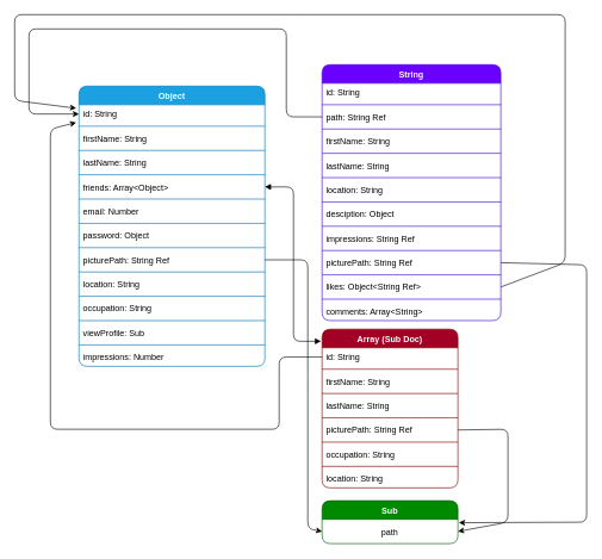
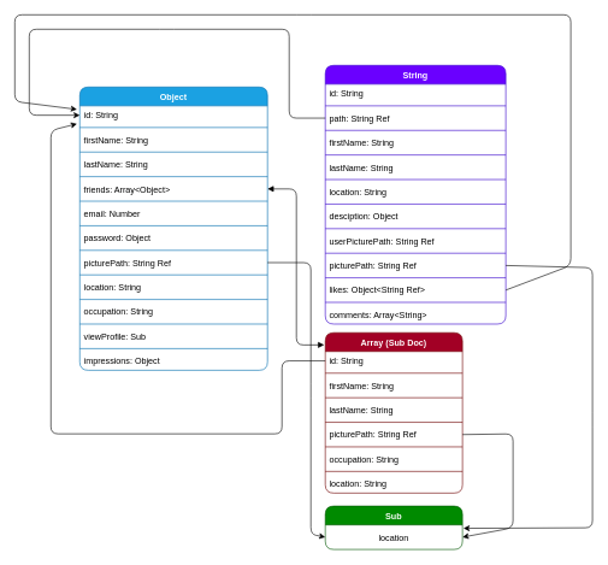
  <mxCell id="0" />
  <mxCell id="1" parent="0" />
  <mxCell id="2" value="Object" style="swimlane;fontStyle=1;align=center;verticalAlign=top;childLayout=stackLayout;horizontal=1;startSize=26;horizontalStack=0;resizeParent=1;resizeParentMax=0;resizeLast=0;collapsible=1;marginBottom=0;rounded=1;fillColor=#1ba1e2;fontColor=#ffffff;strokeColor=#006EAF;" parent="1" vertex="1"><mxGeometry x="110" y="120" width="260" height="392" as="geometry"><mxRectangle x="90" y="140" width="100" height="30" as="alternateBounds" /></mxGeometry></mxCell>
  <mxCell id="3" value="id: String" style="text;strokeColor=none;fillColor=none;align=left;verticalAlign=middle;spacingLeft=4;spacingRight=4;overflow=hidden;rotatable=0;points=[[0,0.5],[1,0.5]];portConstraint=eastwest;rounded=1;" parent="2" vertex="1"><mxGeometry y="26" width="260" height="26" as="geometry" /></mxCell>
  <mxCell id="4" value="" style="line;strokeWidth=1;fillColor=none;align=left;verticalAlign=middle;spacingTop=-1;spacingLeft=3;spacingRight=3;rotatable=0;labelPosition=right;points=[];portConstraint=eastwest;strokeColor=inherit;rounded=1;" parent="2" vertex="1"><mxGeometry y="52" width="260" height="8" as="geometry" /></mxCell>
  <mxCell id="5" value="firstName: String" style="text;strokeColor=none;fillColor=none;align=left;verticalAlign=middle;spacingLeft=4;spacingRight=4;overflow=hidden;rotatable=0;points=[[0,0.5],[1,0.5]];portConstraint=eastwest;rounded=1;" parent="2" vertex="1"><mxGeometry y="60" width="260" height="26" as="geometry" /></mxCell>
  <mxCell id="6" value="" style="line;strokeWidth=1;fillColor=none;align=left;verticalAlign=middle;spacingTop=-1;spacingLeft=3;spacingRight=3;rotatable=0;labelPosition=right;points=[];portConstraint=eastwest;strokeColor=inherit;rounded=1;" parent="2" vertex="1"><mxGeometry y="86" width="260" height="8" as="geometry" /></mxCell>
  <mxCell id="7" value="lastName: String" style="text;strokeColor=none;fillColor=none;align=left;verticalAlign=middle;spacingLeft=4;spacingRight=4;overflow=hidden;rotatable=0;points=[[0,0.5],[1,0.5]];portConstraint=eastwest;rounded=1;" parent="2" vertex="1"><mxGeometry y="94" width="260" height="26" as="geometry" /></mxCell>
  <mxCell id="8" value="" style="line;strokeWidth=1;fillColor=none;align=left;verticalAlign=middle;spacingTop=-1;spacingLeft=3;spacingRight=3;rotatable=0;labelPosition=right;points=[];portConstraint=eastwest;strokeColor=inherit;rounded=1;" parent="2" vertex="1"><mxGeometry y="120" width="260" height="8" as="geometry" /></mxCell>
  <mxCell id="9" value="friends: Array&lt;Object&gt;" style="text;strokeColor=none;fillColor=none;align=left;verticalAlign=middle;spacingLeft=4;spacingRight=4;overflow=hidden;rotatable=0;points=[[0,0.5],[1,0.5]];portConstraint=eastwest;rounded=1;" parent="2" vertex="1"><mxGeometry y="128" width="260" height="26" as="geometry" /></mxCell>
  <mxCell id="10" value="" style="line;strokeWidth=1;fillColor=none;align=left;verticalAlign=middle;spacingTop=-1;spacingLeft=3;spacingRight=3;rotatable=0;labelPosition=right;points=[];portConstraint=eastwest;strokeColor=inherit;rounded=1;" parent="2" vertex="1"><mxGeometry y="154" width="260" height="8" as="geometry" /></mxCell>
  <mxCell id="11" value="email: Number" style="text;strokeColor=none;fillColor=none;align=left;verticalAlign=middle;spacingLeft=4;spacingRight=4;overflow=hidden;rotatable=0;points=[[0,0.5],[1,0.5]];portConstraint=eastwest;rounded=1;" parent="2" vertex="1"><mxGeometry y="162" width="260" height="26" as="geometry" /></mxCell>
  <mxCell id="12" value="" style="line;strokeWidth=1;fillColor=none;align=left;verticalAlign=middle;spacingTop=-1;spacingLeft=3;spacingRight=3;rotatable=0;labelPosition=right;points=[];portConstraint=eastwest;strokeColor=inherit;rounded=1;" parent="2" vertex="1"><mxGeometry y="188" width="260" height="8" as="geometry" /></mxCell>
  <mxCell id="13" value="password: Object" style="text;strokeColor=none;fillColor=none;align=left;verticalAlign=middle;spacingLeft=4;spacingRight=4;overflow=hidden;rotatable=0;points=[[0,0.5],[1,0.5]];portConstraint=eastwest;rounded=1;" parent="2" vertex="1"><mxGeometry y="196" width="260" height="26" as="geometry" /></mxCell>
  <mxCell id="14" value="" style="line;strokeWidth=1;fillColor=none;align=left;verticalAlign=middle;spacingTop=-1;spacingLeft=3;spacingRight=3;rotatable=0;labelPosition=right;points=[];portConstraint=eastwest;strokeColor=inherit;rounded=1;" parent="2" vertex="1"><mxGeometry y="222" width="260" height="8" as="geometry" /></mxCell>
  <mxCell id="15" value="picturePath: String Ref" style="text;strokeColor=none;fillColor=none;align=left;verticalAlign=middle;spacingLeft=4;spacingRight=4;overflow=hidden;rotatable=0;points=[[0,0.5],[1,0.5]];portConstraint=eastwest;rounded=1;" parent="2" vertex="1"><mxGeometry y="230" width="260" height="26" as="geometry" /></mxCell>
  <mxCell id="16" value="" style="line;strokeWidth=1;fillColor=none;align=left;verticalAlign=middle;spacingTop=-1;spacingLeft=3;spacingRight=3;rotatable=0;labelPosition=right;points=[];portConstraint=eastwest;strokeColor=inherit;rounded=1;" parent="2" vertex="1"><mxGeometry y="256" width="260" height="8" as="geometry" /></mxCell>
  <mxCell id="17" value="location: String" style="text;strokeColor=none;fillColor=none;align=left;verticalAlign=middle;spacingLeft=4;spacingRight=4;overflow=hidden;rotatable=0;points=[[0,0.5],[1,0.5]];portConstraint=eastwest;rounded=1;" parent="2" vertex="1"><mxGeometry y="264" width="260" height="26" as="geometry" /></mxCell>
  <mxCell id="18" value="" style="line;strokeWidth=1;fillColor=none;align=left;verticalAlign=middle;spacingTop=-1;spacingLeft=3;spacingRight=3;rotatable=0;labelPosition=right;points=[];portConstraint=eastwest;strokeColor=inherit;rounded=1;" parent="2" vertex="1"><mxGeometry y="290" width="260" height="8" as="geometry" /></mxCell>
  <mxCell id="19" value="occupation: String" style="text;strokeColor=none;fillColor=none;align=left;verticalAlign=top;spacingLeft=4;spacingRight=4;overflow=hidden;rotatable=0;points=[[0,0.5],[1,0.5]];portConstraint=eastwest;rounded=1;" parent="2" vertex="1"><mxGeometry y="298" width="260" height="26" as="geometry" /></mxCell>
  <mxCell id="20" value="" style="line;strokeWidth=1;fillColor=none;align=left;verticalAlign=middle;spacingTop=-1;spacingLeft=3;spacingRight=3;rotatable=0;labelPosition=right;points=[];portConstraint=eastwest;strokeColor=inherit;rounded=1;" parent="2" vertex="1"><mxGeometry y="324" width="260" height="8" as="geometry" /></mxCell>
  <mxCell id="21" value="viewProfile: Sub" style="text;strokeColor=none;fillColor=none;align=left;verticalAlign=top;spacingLeft=4;spacingRight=4;overflow=hidden;rotatable=0;points=[[0,0.5],[1,0.5]];portConstraint=eastwest;rounded=1;" parent="2" vertex="1"><mxGeometry y="332" width="260" height="26" as="geometry" /></mxCell>
  <mxCell id="22" value="" style="line;strokeWidth=1;fillColor=none;align=left;verticalAlign=middle;spacingTop=-1;spacingLeft=3;spacingRight=3;rotatable=0;labelPosition=right;points=[];portConstraint=eastwest;strokeColor=inherit;rounded=1;" parent="2" vertex="1"><mxGeometry y="358" width="260" height="8" as="geometry" /></mxCell>
- <mxCell id="23" value="impressions: Number" style="text;strokeColor=none;fillColor=none;align=left;verticalAlign=top;spacingLeft=4;spacingRight=4;overflow=hidden;rotatable=0;points=[[0,0.5],[1,0.5]];portConstraint=eastwest;rounded=1;" parent="2" vertex="1"><mxGeometry y="366" width="260" height="26" as="geometry" /></mxCell>
+ <mxCell id="23" value="impressions: Object" style="text;strokeColor=none;fillColor=none;align=left;verticalAlign=top;spacingLeft=4;spacingRight=4;overflow=hidden;rotatable=0;points=[[0,0.5],[1,0.5]];portConstraint=eastwest;rounded=1;" parent="2" vertex="1"><mxGeometry y="366" width="260" height="26" as="geometry" /></mxCell>
  <mxCell id="24" value="String" style="swimlane;fontStyle=1;align=center;verticalAlign=top;childLayout=stackLayout;horizontal=1;startSize=26;horizontalStack=0;resizeParent=1;resizeParentMax=0;resizeLast=0;collapsible=1;marginBottom=0;rounded=1;fillColor=#6a00ff;fontColor=#ffffff;strokeColor=#3700CC;" parent="1" vertex="1"><mxGeometry x="450" y="90" width="250" height="358" as="geometry"><mxRectangle x="90" y="140" width="100" height="30" as="alternateBounds" /></mxGeometry></mxCell>
  <mxCell id="25" value="id: String" style="text;strokeColor=none;fillColor=none;align=left;verticalAlign=middle;spacingLeft=4;spacingRight=4;overflow=hidden;rotatable=0;points=[[0,0.5],[1,0.5]];portConstraint=eastwest;rounded=1;" parent="24" vertex="1"><mxGeometry y="26" width="250" height="26" as="geometry" /></mxCell>
  <mxCell id="26" value="" style="line;strokeWidth=1;fillColor=none;align=left;verticalAlign=middle;spacingTop=-1;spacingLeft=3;spacingRight=3;rotatable=0;labelPosition=right;points=[];portConstraint=eastwest;strokeColor=inherit;rounded=1;" parent="24" vertex="1"><mxGeometry y="52" width="250" height="8" as="geometry" /></mxCell>
  <mxCell id="27" value="path: String Ref" style="text;strokeColor=none;fillColor=none;align=left;verticalAlign=top;spacingLeft=4;spacingRight=4;overflow=hidden;rotatable=0;points=[[0,0.5],[1,0.5]];portConstraint=eastwest;rounded=1;" parent="24" vertex="1"><mxGeometry y="60" width="250" height="26" as="geometry" /></mxCell>
  <mxCell id="28" value="" style="line;strokeWidth=1;fillColor=none;align=left;verticalAlign=middle;spacingTop=-1;spacingLeft=3;spacingRight=3;rotatable=0;labelPosition=right;points=[];portConstraint=eastwest;strokeColor=inherit;rounded=1;" parent="24" vertex="1"><mxGeometry y="86" width="250" height="8" as="geometry" /></mxCell>
  <mxCell id="29" value="firstName: String" style="text;strokeColor=none;fillColor=none;align=left;verticalAlign=middle;spacingLeft=4;spacingRight=4;overflow=hidden;rotatable=0;points=[[0,0.5],[1,0.5]];portConstraint=eastwest;rounded=1;" parent="24" vertex="1"><mxGeometry y="94" width="250" height="26" as="geometry" /></mxCell>
  <mxCell id="30" value="" style="line;strokeWidth=1;fillColor=none;align=left;verticalAlign=middle;spacingTop=-1;spacingLeft=3;spacingRight=3;rotatable=0;labelPosition=right;points=[];portConstraint=eastwest;strokeColor=inherit;rounded=1;" parent="24" vertex="1"><mxGeometry y="120" width="250" height="8" as="geometry" /></mxCell>
  <mxCell id="31" value="lastName: String" style="text;strokeColor=none;fillColor=none;align=left;verticalAlign=middle;spacingLeft=4;spacingRight=4;overflow=hidden;rotatable=0;points=[[0,0.5],[1,0.5]];portConstraint=eastwest;rounded=1;" parent="24" vertex="1"><mxGeometry y="128" width="250" height="26" as="geometry" /></mxCell>
  <mxCell id="32" value="" style="line;strokeWidth=1;fillColor=none;align=left;verticalAlign=middle;spacingTop=-1;spacingLeft=3;spacingRight=3;rotatable=0;labelPosition=right;points=[];portConstraint=eastwest;strokeColor=inherit;rounded=1;" parent="24" vertex="1"><mxGeometry y="154" width="250" height="8" as="geometry" /></mxCell>
  <mxCell id="33" value="location: String" style="text;strokeColor=none;fillColor=none;align=left;verticalAlign=middle;spacingLeft=4;spacingRight=4;overflow=hidden;rotatable=0;points=[[0,0.5],[1,0.5]];portConstraint=eastwest;rounded=1;" parent="24" vertex="1"><mxGeometry y="162" width="250" height="26" as="geometry" /></mxCell>
  <mxCell id="34" value="" style="line;strokeWidth=1;fillColor=none;align=left;verticalAlign=middle;spacingTop=-1;spacingLeft=3;spacingRight=3;rotatable=0;labelPosition=right;points=[];portConstraint=eastwest;strokeColor=inherit;rounded=1;" parent="24" vertex="1"><mxGeometry y="188" width="250" height="8" as="geometry" /></mxCell>
  <mxCell id="35" value="desciption: Object" style="text;strokeColor=none;fillColor=none;align=left;verticalAlign=top;spacingLeft=4;spacingRight=4;overflow=hidden;rotatable=0;points=[[0,0.5],[1,0.5]];portConstraint=eastwest;rounded=1;" parent="24" vertex="1"><mxGeometry y="196" width="250" height="26" as="geometry" /></mxCell>
  <mxCell id="36" value="" style="line;strokeWidth=1;fillColor=none;align=left;verticalAlign=middle;spacingTop=-1;spacingLeft=3;spacingRight=3;rotatable=0;labelPosition=right;points=[];portConstraint=eastwest;strokeColor=inherit;rounded=1;" parent="24" vertex="1"><mxGeometry y="222" width="250" height="8" as="geometry" /></mxCell>
- <mxCell id="37" value="impressions: String Ref" style="text;strokeColor=none;fillColor=none;align=left;verticalAlign=top;spacingLeft=4;spacingRight=4;overflow=hidden;rotatable=0;points=[[0,0.5],[1,0.5]];portConstraint=eastwest;rounded=1;" parent="24" vertex="1"><mxGeometry y="230" width="250" height="26" as="geometry" /></mxCell>
+ <mxCell id="37" value="userPicturePath: String Ref" style="text;strokeColor=none;fillColor=none;align=left;verticalAlign=top;spacingLeft=4;spacingRight=4;overflow=hidden;rotatable=0;points=[[0,0.5],[1,0.5]];portConstraint=eastwest;rounded=1;" parent="24" vertex="1"><mxGeometry y="230" width="250" height="26" as="geometry" /></mxCell>
  <mxCell id="38" value="" style="line;strokeWidth=1;fillColor=none;align=left;verticalAlign=middle;spacingTop=-1;spacingLeft=3;spacingRight=3;rotatable=0;labelPosition=right;points=[];portConstraint=eastwest;strokeColor=inherit;rounded=1;" parent="24" vertex="1"><mxGeometry y="256" width="250" height="8" as="geometry" /></mxCell>
  <mxCell id="39" value="picturePath: String Ref" style="text;strokeColor=none;fillColor=none;align=left;verticalAlign=top;spacingLeft=4;spacingRight=4;overflow=hidden;rotatable=0;points=[[0,0.5],[1,0.5]];portConstraint=eastwest;rounded=1;" parent="24" vertex="1"><mxGeometry y="264" width="250" height="26" as="geometry" /></mxCell>
  <mxCell id="40" value="" style="line;strokeWidth=1;fillColor=none;align=left;verticalAlign=middle;spacingTop=-1;spacingLeft=3;spacingRight=3;rotatable=0;labelPosition=right;points=[];portConstraint=eastwest;strokeColor=inherit;rounded=1;" parent="24" vertex="1"><mxGeometry y="290" width="250" height="8" as="geometry" /></mxCell>
  <mxCell id="41" value="likes: Object&lt;String Ref&gt;" style="text;strokeColor=none;fillColor=none;align=left;verticalAlign=top;spacingLeft=4;spacingRight=4;overflow=hidden;rotatable=0;points=[[0,0.5],[1,0.5]];portConstraint=eastwest;rounded=1;" parent="24" vertex="1"><mxGeometry y="298" width="250" height="26" as="geometry" /></mxCell>
  <mxCell id="42" value="" style="line;strokeWidth=1;fillColor=none;align=left;verticalAlign=middle;spacingTop=-1;spacingLeft=3;spacingRight=3;rotatable=0;labelPosition=right;points=[];portConstraint=eastwest;strokeColor=inherit;rounded=1;" parent="24" vertex="1"><mxGeometry y="324" width="250" height="8" as="geometry" /></mxCell>
  <mxCell id="43" value="comments: Array&lt;String&gt;" style="text;strokeColor=none;fillColor=none;align=left;verticalAlign=top;spacingLeft=4;spacingRight=4;overflow=hidden;rotatable=0;points=[[0,0.5],[1,0.5]];portConstraint=eastwest;rounded=1;" parent="24" vertex="1"><mxGeometry y="332" width="250" height="26" as="geometry" /></mxCell>
  <mxCell id="44" value="Array (Sub Doc)" style="swimlane;fontStyle=1;align=center;verticalAlign=top;childLayout=stackLayout;horizontal=1;startSize=26;horizontalStack=0;resizeParent=1;resizeParentMax=0;resizeLast=0;collapsible=1;marginBottom=0;rounded=1;fillColor=#a20025;fontColor=#ffffff;strokeColor=#6F0000;" parent="1" vertex="1"><mxGeometry x="450" y="460" width="190" height="222" as="geometry"><mxRectangle x="90" y="140" width="100" height="30" as="alternateBounds" /></mxGeometry></mxCell>
  <mxCell id="45" value="id: String" style="text;strokeColor=none;fillColor=none;align=left;verticalAlign=middle;spacingLeft=4;spacingRight=4;overflow=hidden;rotatable=0;points=[[0,0.5],[1,0.5]];portConstraint=eastwest;rounded=1;" parent="44" vertex="1"><mxGeometry y="26" width="190" height="26" as="geometry" /></mxCell>
  <mxCell id="46" value="" style="line;strokeWidth=1;fillColor=none;align=left;verticalAlign=middle;spacingTop=-1;spacingLeft=3;spacingRight=3;rotatable=0;labelPosition=right;points=[];portConstraint=eastwest;strokeColor=inherit;rounded=1;" parent="44" vertex="1"><mxGeometry y="52" width="190" height="8" as="geometry" /></mxCell>
  <mxCell id="47" value="firstName: String" style="text;strokeColor=none;fillColor=none;align=left;verticalAlign=middle;spacingLeft=4;spacingRight=4;overflow=hidden;rotatable=0;points=[[0,0.5],[1,0.5]];portConstraint=eastwest;rounded=1;" parent="44" vertex="1"><mxGeometry y="60" width="190" height="26" as="geometry" /></mxCell>
  <mxCell id="48" value="" style="line;strokeWidth=1;fillColor=none;align=left;verticalAlign=middle;spacingTop=-1;spacingLeft=3;spacingRight=3;rotatable=0;labelPosition=right;points=[];portConstraint=eastwest;strokeColor=inherit;rounded=1;" parent="44" vertex="1"><mxGeometry y="86" width="190" height="8" as="geometry" /></mxCell>
  <mxCell id="49" value="lastName: String" style="text;strokeColor=none;fillColor=none;align=left;verticalAlign=middle;spacingLeft=4;spacingRight=4;overflow=hidden;rotatable=0;points=[[0,0.5],[1,0.5]];portConstraint=eastwest;rounded=1;" parent="44" vertex="1"><mxGeometry y="94" width="190" height="26" as="geometry" /></mxCell>
  <mxCell id="50" value="" style="line;strokeWidth=1;fillColor=none;align=left;verticalAlign=middle;spacingTop=-1;spacingLeft=3;spacingRight=3;rotatable=0;labelPosition=right;points=[];portConstraint=eastwest;strokeColor=inherit;rounded=1;" parent="44" vertex="1"><mxGeometry y="120" width="190" height="8" as="geometry" /></mxCell>
  <mxCell id="51" value="picturePath: String Ref" style="text;strokeColor=none;fillColor=none;align=left;verticalAlign=top;spacingLeft=4;spacingRight=4;overflow=hidden;rotatable=0;points=[[0,0.5],[1,0.5]];portConstraint=eastwest;rounded=1;" parent="44" vertex="1"><mxGeometry y="128" width="190" height="26" as="geometry" /></mxCell>
  <mxCell id="52" value="" style="line;strokeWidth=1;fillColor=none;align=left;verticalAlign=middle;spacingTop=-1;spacingLeft=3;spacingRight=3;rotatable=0;labelPosition=right;points=[];portConstraint=eastwest;strokeColor=inherit;rounded=1;" parent="44" vertex="1"><mxGeometry y="154" width="190" height="8" as="geometry" /></mxCell>
  <mxCell id="53" value="occupation: String" style="text;strokeColor=none;fillColor=none;align=left;verticalAlign=top;spacingLeft=4;spacingRight=4;overflow=hidden;rotatable=0;points=[[0,0.5],[1,0.5]];portConstraint=eastwest;rounded=1;" parent="44" vertex="1"><mxGeometry y="162" width="190" height="26" as="geometry" /></mxCell>
  <mxCell id="54" value="" style="line;strokeWidth=1;fillColor=none;align=left;verticalAlign=middle;spacingTop=-1;spacingLeft=3;spacingRight=3;rotatable=0;labelPosition=right;points=[];portConstraint=eastwest;strokeColor=inherit;rounded=1;" parent="44" vertex="1"><mxGeometry y="188" width="190" height="8" as="geometry" /></mxCell>
  <mxCell id="55" value="location: String" style="text;strokeColor=none;fillColor=none;align=left;verticalAlign=top;spacingLeft=4;spacingRight=4;overflow=hidden;rotatable=0;points=[[0,0.5],[1,0.5]];portConstraint=eastwest;rounded=1;" parent="44" vertex="1"><mxGeometry y="196" width="190" height="26" as="geometry" /></mxCell>
  <mxCell id="56" value="Sub" style="swimlane;fontStyle=1;align=center;verticalAlign=top;childLayout=stackLayout;horizontal=1;startSize=26;horizontalStack=0;resizeParent=1;resizeParentMax=0;resizeLast=0;collapsible=1;marginBottom=0;rounded=1;fillColor=#008a00;fontColor=#ffffff;strokeColor=#005700;" parent="1" vertex="1"><mxGeometry x="450" y="700" width="190" height="60" as="geometry"><mxRectangle x="90" y="140" width="100" height="30" as="alternateBounds" /></mxGeometry></mxCell>
- <mxCell id="57" value="path" style="text;strokeColor=none;fillColor=none;align=center;verticalAlign=middle;spacingLeft=4;spacingRight=4;overflow=hidden;rotatable=0;points=[[0,0.5],[1,0.5]];portConstraint=eastwest;rounded=1;" parent="56" vertex="1"><mxGeometry y="26" width="190" height="34" as="geometry" /></mxCell>
+ <mxCell id="57" value="location" style="text;strokeColor=none;fillColor=none;align=center;verticalAlign=middle;spacingLeft=4;spacingRight=4;overflow=hidden;rotatable=0;points=[[0,0.5],[1,0.5]];portConstraint=eastwest;rounded=1;" parent="56" vertex="1"><mxGeometry y="26" width="190" height="34" as="geometry" /></mxCell>
  <mxCell id="58" value="" style="endArrow=block;startArrow=block;endFill=1;startFill=1;html=1;rounded=1;exitX=1;exitY=0.5;exitDx=0;exitDy=0;entryX=-0.008;entryY=0.076;entryDx=0;entryDy=0;entryPerimeter=0;" parent="1" source="9" target="44" edge="1"><mxGeometry width="160" relative="1" as="geometry"><mxPoint x="260" y="340" as="sourcePoint" /><mxPoint x="420" y="340" as="targetPoint" /><Array as="points"><mxPoint x="410" y="261" /><mxPoint x="410" y="477" /></Array></mxGeometry></mxCell>
  <mxCell id="59" style="edgeStyle=none;rounded=1;html=1;exitX=0;exitY=0.5;exitDx=0;exitDy=0;entryX=0;entryY=0.5;entryDx=0;entryDy=0;" parent="1" source="27" target="3" edge="1"><mxGeometry relative="1" as="geometry"><Array as="points"><mxPoint x="400" y="163" /><mxPoint x="400" y="40" /><mxPoint x="230" y="40" /><mxPoint x="40" y="40" /><mxPoint x="40" y="159" /></Array></mxGeometry></mxCell>
  <mxCell id="60" style="edgeStyle=none;rounded=1;html=1;exitX=1;exitY=0.5;exitDx=0;exitDy=0;entryX=-0.015;entryY=0.19;entryDx=0;entryDy=0;entryPerimeter=0;" parent="1" source="41" target="3" edge="1"><mxGeometry relative="1" as="geometry"><Array as="points"><mxPoint x="790" y="367" /><mxPoint x="790" y="20" /><mxPoint x="420" y="20" /><mxPoint x="20" y="20" /><mxPoint x="20" y="140" /></Array></mxGeometry></mxCell>
  <mxCell id="61" style="edgeStyle=none;rounded=1;html=1;exitX=0;exitY=0.5;exitDx=0;exitDy=0;entryX=-0.015;entryY=0.959;entryDx=0;entryDy=0;entryPerimeter=0;" parent="1" source="45" target="3" edge="1"><mxGeometry relative="1" as="geometry"><Array as="points"><mxPoint x="390" y="499" /><mxPoint x="390" y="600" /><mxPoint x="70" y="600" /><mxPoint x="70" y="180" /></Array></mxGeometry></mxCell>
  <mxCell id="62" style="edgeStyle=none;rounded=1;html=1;exitX=1;exitY=0.5;exitDx=0;exitDy=0;entryX=0;entryY=0.5;entryDx=0;entryDy=0;" parent="1" source="15" target="57" edge="1"><mxGeometry relative="1" as="geometry"><Array as="points"><mxPoint x="430" y="363" /><mxPoint x="430" y="540" /><mxPoint x="430" y="739" /></Array></mxGeometry></mxCell>
  <mxCell id="63" style="edgeStyle=none;rounded=1;html=1;exitX=1;exitY=0.5;exitDx=0;exitDy=0;entryX=1;entryY=0.5;entryDx=0;entryDy=0;" parent="1" source="51" target="57" edge="1"><mxGeometry relative="1" as="geometry"><mxPoint x="700" y="790" as="targetPoint" /><Array as="points"><mxPoint x="710" y="600" /><mxPoint x="710" y="730" /></Array></mxGeometry></mxCell>
  <mxCell id="64" style="edgeStyle=none;rounded=1;html=1;exitX=1;exitY=0.5;exitDx=0;exitDy=0;entryX=1.007;entryY=0.139;entryDx=0;entryDy=0;entryPerimeter=0;" parent="1" source="39" target="57" edge="1"><mxGeometry relative="1" as="geometry"><mxPoint x="640" y="750" as="targetPoint" /><Array as="points"><mxPoint x="820" y="370" /><mxPoint x="820" y="580" /><mxPoint x="820" y="730" /></Array></mxGeometry></mxCell>
